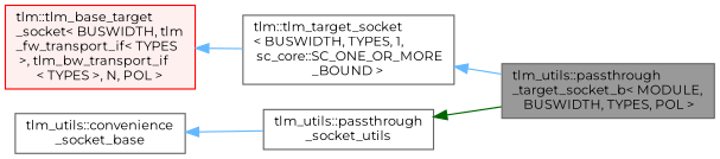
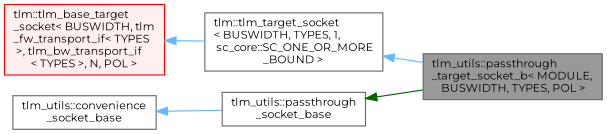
  digraph {
    rankdir=LR
    fontname=Montserrat
    node [color=gray40 fillcolor=white fontname=Montserrat fontsize=10 shape=box style=filled]
    edge [color=steelblue1 dir=back fontname=Montserrat fontsize=10 labelfontname=FreeSans labelfontsize=10 style=solid]
    n1 [fillcolor=grey60 fontcolor=black height=0.2 label="tlm_utils::passthrough\l_target_socket_b\< MODULE,\l BUSWIDTH, TYPES, POL \>" width=0.4]
    n2 [height=0.2 label="tlm::tlm_target_socket\l\< BUSWIDTH, TYPES, 1,\l sc_core::SC_ONE_OR_MORE\l_BOUND \>" width=0.4]
    n3 [color=red fillcolor="#FFF0F0" height=0.2 label="tlm::tlm_base_target\l_socket\< BUSWIDTH, tlm\l_fw_transport_if\< TYPES\l \>, tlm_bw_transport_if\l\< TYPES \>, N, POL \>" width=0.4]
-   n4 [height=0.2 label="tlm_utils::passthrough\l_socket_utils" width=0.4]
+   n4 [height=0.2 label="tlm_utils::passthrough\l_socket_base" width=0.4]
    n5 [height=0.2 label="tlm_utils::convenience\l_socket_base" width=0.4]
    n2 -> n1
    n3 -> n2
    n4 -> n1 [color=darkgreen]
    n5 -> n4
  }
